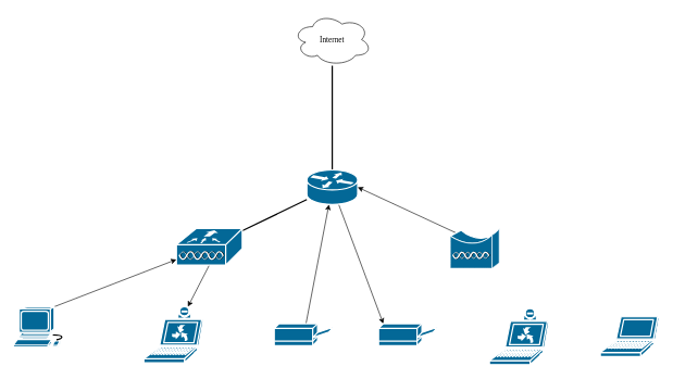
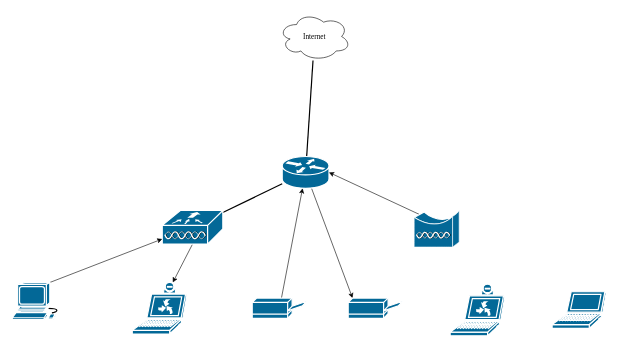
  <mxCell id="0" />
  <mxCell id="1" parent="0" />
  <mxCell id="2" style="edgeStyle=none;html=1;labelBackgroundColor=none;startFill=0;endArrow=none;endFill=0;strokeWidth=2;fontFamily=Verdana;fontSize=12;" parent="1" source="10" target="6" edge="1"><mxGeometry relative="1" as="geometry"><mxPoint x="375" y="352.133" as="sourcePoint" /></mxGeometry></mxCell>
- <mxCell id="3" value="Internet" style="ellipse;shape=cloud;whiteSpace=wrap;html=1;rounded=0;shadow=0;comic=0;strokeWidth=1;fontFamily=Verdana;fontSize=12;" parent="1" vertex="1"><mxGeometry x="449" y="20" width="120" height="80" as="geometry" /></mxCell>
+ <mxCell id="3" value="Internet" style="ellipse;shape=cloud;whiteSpace=wrap;html=1;rounded=0;shadow=0;comic=0;strokeWidth=1;fontFamily=Verdana;fontSize=12;" parent="1" vertex="1"><mxGeometry x="464" y="20" width="120" height="80" as="geometry" /></mxCell>
  <mxCell id="4" style="edgeStyle=none;html=1;labelBackgroundColor=none;startFill=0;endArrow=none;endFill=0;strokeWidth=2;fontFamily=Verdana;fontSize=12;" parent="1" source="6" target="3" edge="1"><mxGeometry relative="1" as="geometry" /></mxCell>
  <mxCell id="5" style="edgeStyle=none;rounded=0;orthogonalLoop=1;jettySize=auto;html=1;entryX=0.08;entryY=0;entryDx=0;entryDy=0;entryPerimeter=0;" edge="1" parent="1" source="6" target="16"><mxGeometry relative="1" as="geometry" /></mxCell>
  <mxCell id="6" value="" style="shape=mxgraph.cisco.routers.router;html=1;dashed=0;fillColor=#036897;strokeColor=#ffffff;strokeWidth=2;verticalLabelPosition=bottom;verticalAlign=top;rounded=0;shadow=0;comic=0;fontFamily=Verdana;fontSize=12;" parent="1" vertex="1"><mxGeometry x="470" y="260" width="78" height="53" as="geometry" /></mxCell>
  <mxCell id="7" style="rounded=0;orthogonalLoop=1;jettySize=auto;html=1;exitX=0.12;exitY=0.11;exitDx=0;exitDy=0;exitPerimeter=0;entryX=1;entryY=0.5;entryDx=0;entryDy=0;entryPerimeter=0;" edge="1" parent="1" source="8" target="6"><mxGeometry relative="1" as="geometry" /></mxCell>
  <mxCell id="8" value="" style="shape=mxgraph.cisco.wireless.wireless_bridge;sketch=0;html=1;pointerEvents=1;dashed=0;fillColor=#036897;strokeColor=#ffffff;strokeWidth=2;verticalLabelPosition=bottom;verticalAlign=top;align=center;outlineConnect=0;" vertex="1" parent="1"><mxGeometry x="690" y="350" width="75" height="61" as="geometry" /></mxCell>
  <mxCell id="9" style="edgeStyle=none;rounded=0;orthogonalLoop=1;jettySize=auto;html=1;exitX=0.5;exitY=1;exitDx=0;exitDy=0;exitPerimeter=0;" edge="1" parent="1" source="10" target="13"><mxGeometry relative="1" as="geometry" /></mxCell>
  <mxCell id="10" value="" style="shape=mxgraph.cisco.wireless.wlan_controller;sketch=0;html=1;pointerEvents=1;dashed=0;fillColor=#036897;strokeColor=#ffffff;strokeWidth=2;verticalLabelPosition=bottom;verticalAlign=top;align=center;outlineConnect=0;" vertex="1" parent="1"><mxGeometry x="270" y="350" width="101" height="56" as="geometry" /></mxCell>
  <mxCell id="11" style="edgeStyle=none;rounded=0;orthogonalLoop=1;jettySize=auto;html=1;exitX=0.755;exitY=0;exitDx=0;exitDy=0;exitPerimeter=0;" edge="1" parent="1" source="12" target="10"><mxGeometry relative="1" as="geometry" /></mxCell>
  <mxCell id="12" value="" style="shape=mxgraph.cisco.computers_and_peripherals.workstation;sketch=0;html=1;pointerEvents=1;dashed=0;fillColor=#036897;strokeColor=#ffffff;strokeWidth=2;verticalLabelPosition=bottom;verticalAlign=top;align=center;outlineConnect=0;" vertex="1" parent="1"><mxGeometry x="20" y="470" width="83" height="62" as="geometry" /></mxCell>
  <mxCell id="13" value="" style="shape=mxgraph.cisco.computers_and_peripherals.upc;sketch=0;html=1;pointerEvents=1;dashed=0;fillColor=#036897;strokeColor=#ffffff;strokeWidth=2;verticalLabelPosition=bottom;verticalAlign=top;align=center;outlineConnect=0;" vertex="1" parent="1"><mxGeometry x="220" y="470" width="91" height="86" as="geometry" /></mxCell>
  <mxCell id="14" style="edgeStyle=none;rounded=0;orthogonalLoop=1;jettySize=auto;html=1;" edge="1" parent="1" source="15" target="6"><mxGeometry relative="1" as="geometry" /></mxCell>
  <mxCell id="15" value="" style="shape=mxgraph.cisco.computers_and_peripherals.printer;sketch=0;html=1;pointerEvents=1;dashed=0;fillColor=#036897;strokeColor=#ffffff;strokeWidth=2;verticalLabelPosition=bottom;verticalAlign=top;align=center;outlineConnect=0;" vertex="1" parent="1"><mxGeometry x="420" y="496" width="91" height="34" as="geometry" /></mxCell>
  <mxCell id="16" value="" style="shape=mxgraph.cisco.computers_and_peripherals.printer;sketch=0;html=1;pointerEvents=1;dashed=0;fillColor=#036897;strokeColor=#ffffff;strokeWidth=2;verticalLabelPosition=bottom;verticalAlign=top;align=center;outlineConnect=0;" vertex="1" parent="1"><mxGeometry x="580" y="496" width="91" height="34" as="geometry" /></mxCell>
  <mxCell id="17" value="" style="shape=mxgraph.cisco.computers_and_peripherals.upc;sketch=0;html=1;pointerEvents=1;dashed=0;fillColor=#036897;strokeColor=#ffffff;strokeWidth=2;verticalLabelPosition=bottom;verticalAlign=top;align=center;outlineConnect=0;" vertex="1" parent="1"><mxGeometry x="750" y="473" width="91" height="86" as="geometry" /></mxCell>
  <mxCell id="18" value="" style="shape=mxgraph.cisco.computers_and_peripherals.laptop;sketch=0;html=1;pointerEvents=1;dashed=0;fillColor=#036897;strokeColor=#ffffff;strokeWidth=2;verticalLabelPosition=bottom;verticalAlign=top;align=center;outlineConnect=0;" vertex="1" parent="1"><mxGeometry x="920" y="485.5" width="90" height="61" as="geometry" /></mxCell>
